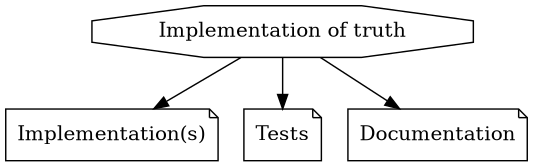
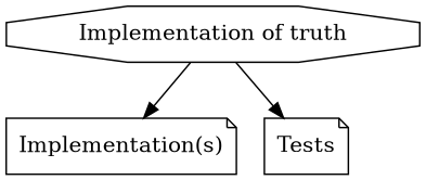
  digraph {
    rankdir=TB
    node [shape=note]
    n1 [label="Implementation of truth" shape=octagon]
    n2 [label="Implementation(s)"]
    n3 [label=Tests]
-   n4 [label=Documentation]
    n1 -> n2
    n1 -> n3
-   n1 -> n4
  }
